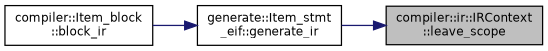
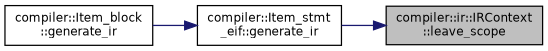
  digraph {
    rankdir=RL
    node [color=black fillcolor=white fontname=Helvetica fontsize=10 shape=record style=filled]
    edge [color=midnightblue dir=back fontname=Helvetica fontsize=10 labelfontname=Helvetica labelfontsize=10 style=solid]
    n1 [fillcolor=grey75 fontcolor=black height=0.2 label="compiler::ir::IRContext\l::leave_scope" width=0.4]
-   n2 [height=0.2 label="generate::Item_stmt\l_eif::generate_ir" width=0.4]
-   n3 [height=0.2 label="compiler::Item_block\l::block_ir" width=0.4]
+   n2 [height=0.2 label="compiler::Item_stmt\l_eif::generate_ir" width=0.4]
+   n3 [height=0.2 label="compiler::Item_block\l::generate_ir" width=0.4]
    n1 -> n2
    n2 -> n3
  }
